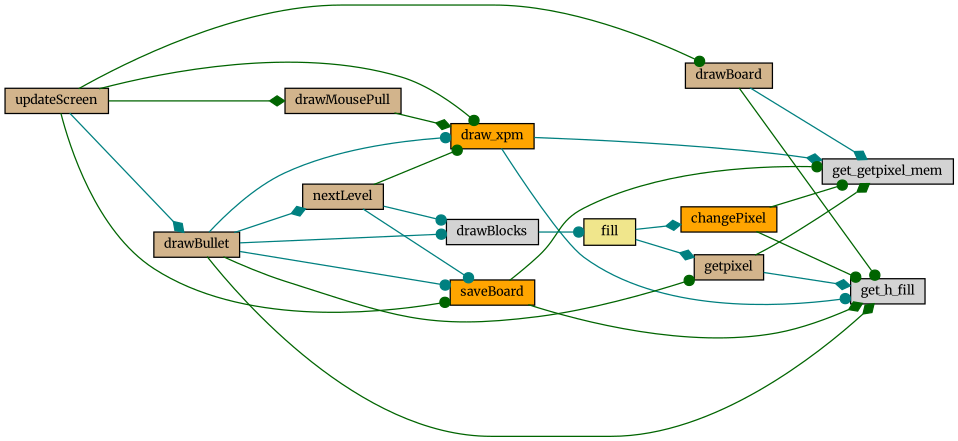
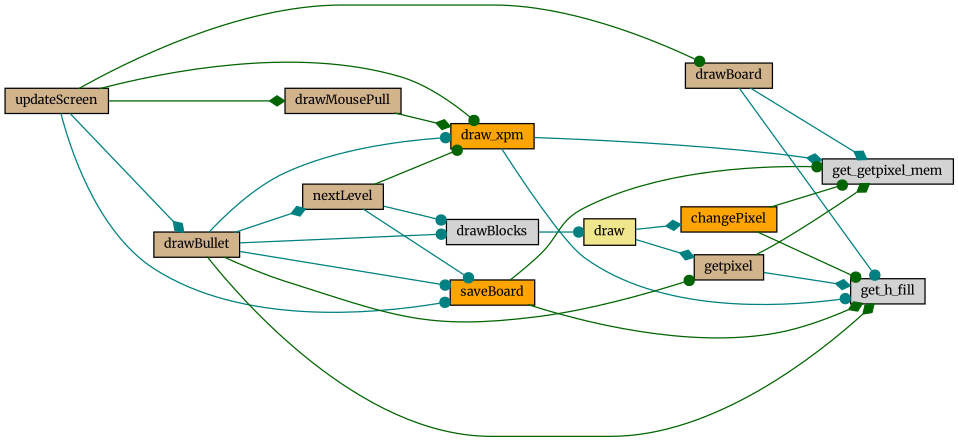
  digraph {
    fontname=Merriweather
    rankdir=LR
    node [color=black fillcolor=tan fontname=Merriweather fontsize=10 shape=record style=filled]
    edge [arrowhead=dot color=teal fontname=Merriweather fontsize=10 labelfontname=Helvetica labelfontsize=10 style=solid]
    n1 [fontcolor=black height=0.2 label=updateScreen width=0.4]
    n2 [fillcolor=orange height=0.2 label=draw_xpm width=0.4]
    n3 [fillcolor=orange height=0.2 label=saveBoard width=0.4]
    n4 [height=0.2 label=drawBoard width=0.4]
    n5 [height=0.2 label=drawMousePull width=0.4]
    n6 [height=0.2 label=drawBullet width=0.4]
    n7 [fillcolor=lightgrey height=0.2 label=get_h_fill width=0.4]
    n8 [fillcolor=lightgrey height=0.2 label=get_getpixel_mem width=0.4]
    n9 [height=0.2 label=nextLevel width=0.4]
    n10 [fillcolor=lightgrey height=0.2 label=drawBlocks width=0.4]
    n11 [height=0.2 label=getpixel width=0.4]
-   n12 [fillcolor=khaki height=0.2 label=fill width=0.4]
+   n12 [fillcolor=khaki height=0.2 label=draw width=0.4]
    n13 [fillcolor=orange height=0.2 label=changePixel width=0.4]
    n1 -> n2 [color=darkgreen]
-   n1 -> n3 [color=darkgreen]
+   n1 -> n3
    n1 -> n4 [color=darkgreen]
    n1 -> n5 [arrowhead=diamond color=darkgreen]
    n1 -> n6 [arrowhead=diamond]
    n2 -> n7
    n2 -> n8 [arrowhead=diamond]
    n3 -> n7 [arrowhead=diamond color=darkgreen]
    n3 -> n8 [color=darkgreen]
-   n4 -> n7 [color=darkgreen]
+   n4 -> n7
    n4 -> n8 [arrowhead=diamond]
    n5 -> n2 [arrowhead=diamond color=darkgreen]
    n6 -> n2
    n6 -> n3
    n6 -> n7 [arrowhead=diamond color=darkgreen]
    n6 -> n9 [arrowhead=diamond]
    n6 -> n10
    n6 -> n11 [color=darkgreen]
    n9 -> n2 [color=darkgreen]
    n9 -> n3
    n9 -> n10
    n10 -> n12
    n11 -> n7 [arrowhead=diamond]
    n11 -> n8 [arrowhead=diamond color=darkgreen]
    n12 -> n11 [arrowhead=diamond]
    n12 -> n13 [arrowhead=diamond]
    n13 -> n7 [color=darkgreen]
    n13 -> n8 [color=darkgreen]
  }
